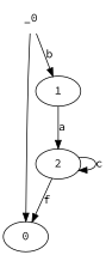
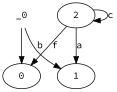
  digraph {
    fontname="Source Code Pro"
    node [fontname="Source Code Pro"]
    edge [fontname="Source Code Pro"]
    _0 [shape=none]
    0
    1
    2
    _0 -> 0
    _0 -> 1 [label=b]
-   1 -> 2 [label=a]
+   2 -> 1 [label=a]
    2 -> 0 [label=f]
    2 -> 2 [label=c]
  }
